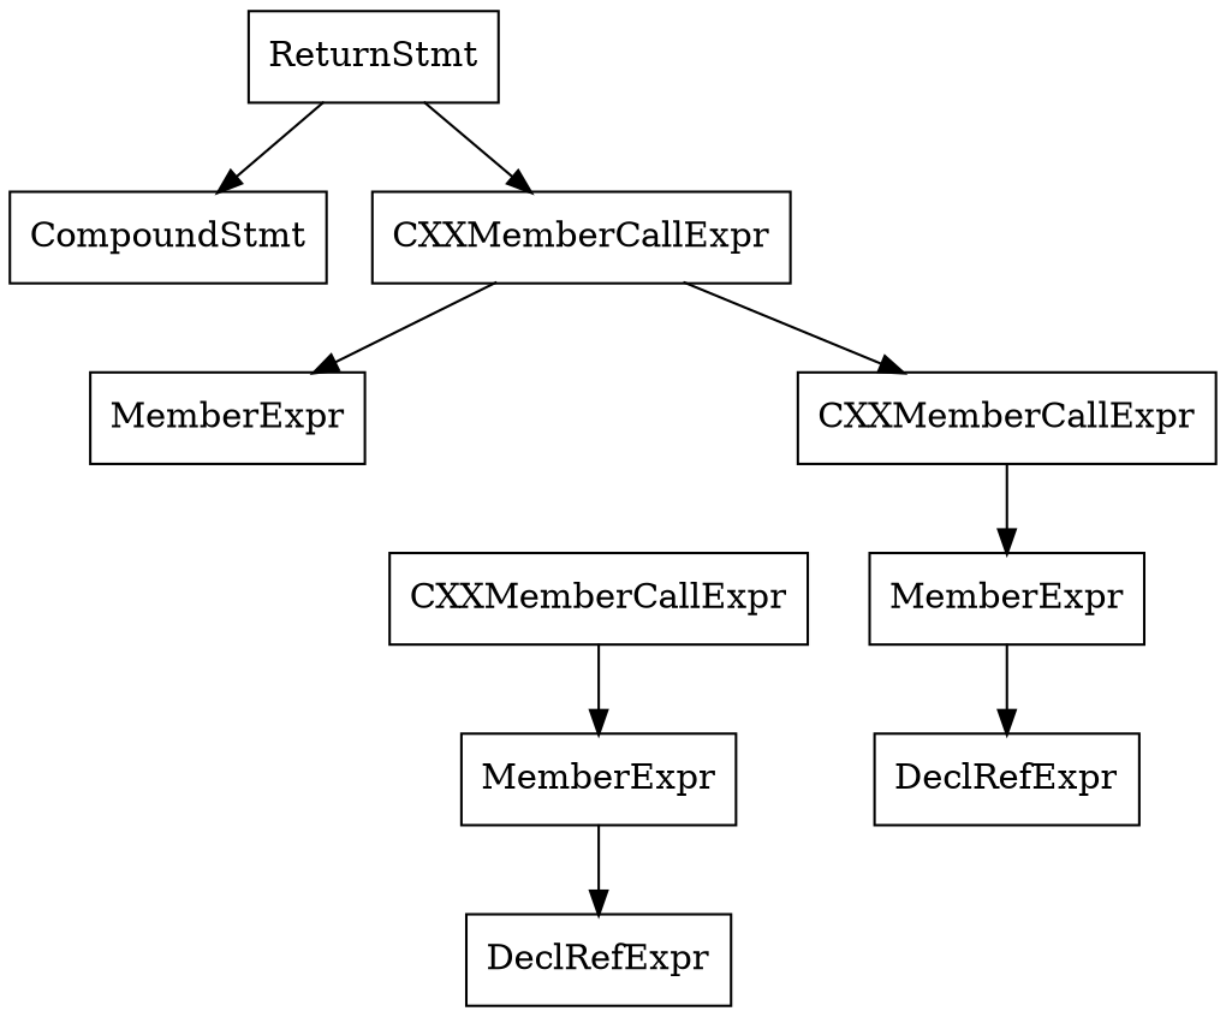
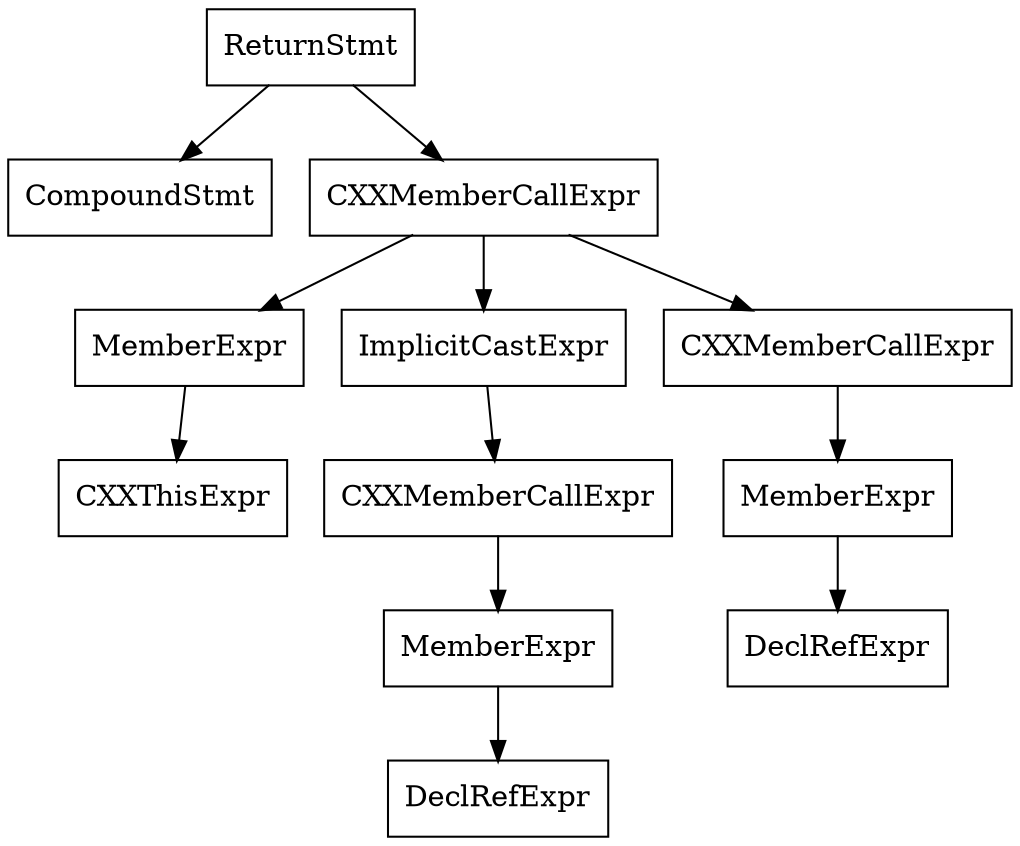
  digraph {
    node [shape=record]
    n1 [label="{CompoundStmt}"]
    n2 [label="{ReturnStmt}"]
    n3 [label="{CXXMemberCallExpr}"]
    n4 [label="{MemberExpr}"]
+   n5 [label="{ImplicitCastExpr}"]
    n6 [label="{CXXMemberCallExpr}"]
+   n7 [label="{CXXThisExpr}"]
    n8 [label="{CXXMemberCallExpr}"]
    n9 [label="{MemberExpr}"]
    n10 [label="{MemberExpr}"]
    n11 [label="{DeclRefExpr}"]
    n12 [label="{DeclRefExpr}"]
    n2 -> n1
    n2 -> n3
    n3 -> n4
+   n3 -> n5
    n3 -> n6
+   n4 -> n7
+   n5 -> n8
    n6 -> n9
    n8 -> n10
    n9 -> n11
    n10 -> n12
  }
